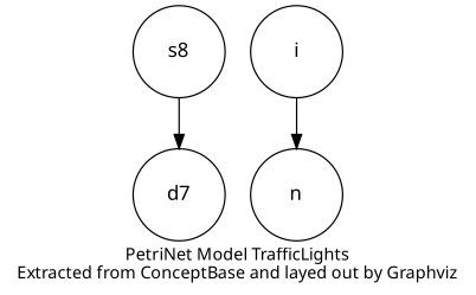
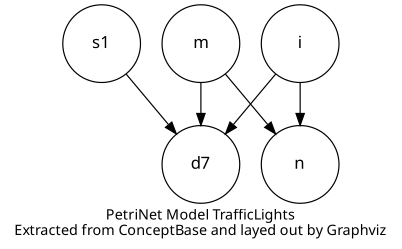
  digraph {
    fontname="Noto Sans"
    fontsize=12
    label="PetriNet Model TrafficLights\nExtracted from ConceptBase and layed out by Graphviz"
    node [fixedsize=true fontname="Noto Sans" shape=circle]
    edge [fontname="Noto Sans"]
-   s1 [width=0.9 label=s8]
+   s1 [width=0.9]
    n2 [label=d7 width=0.9]
    n [width=0.9]
    i [width=0.9]
+   m [width=0.9]
    s1 -> n2
+   i -> n2
    i -> n
+   m -> n2
+   m -> n
  }
